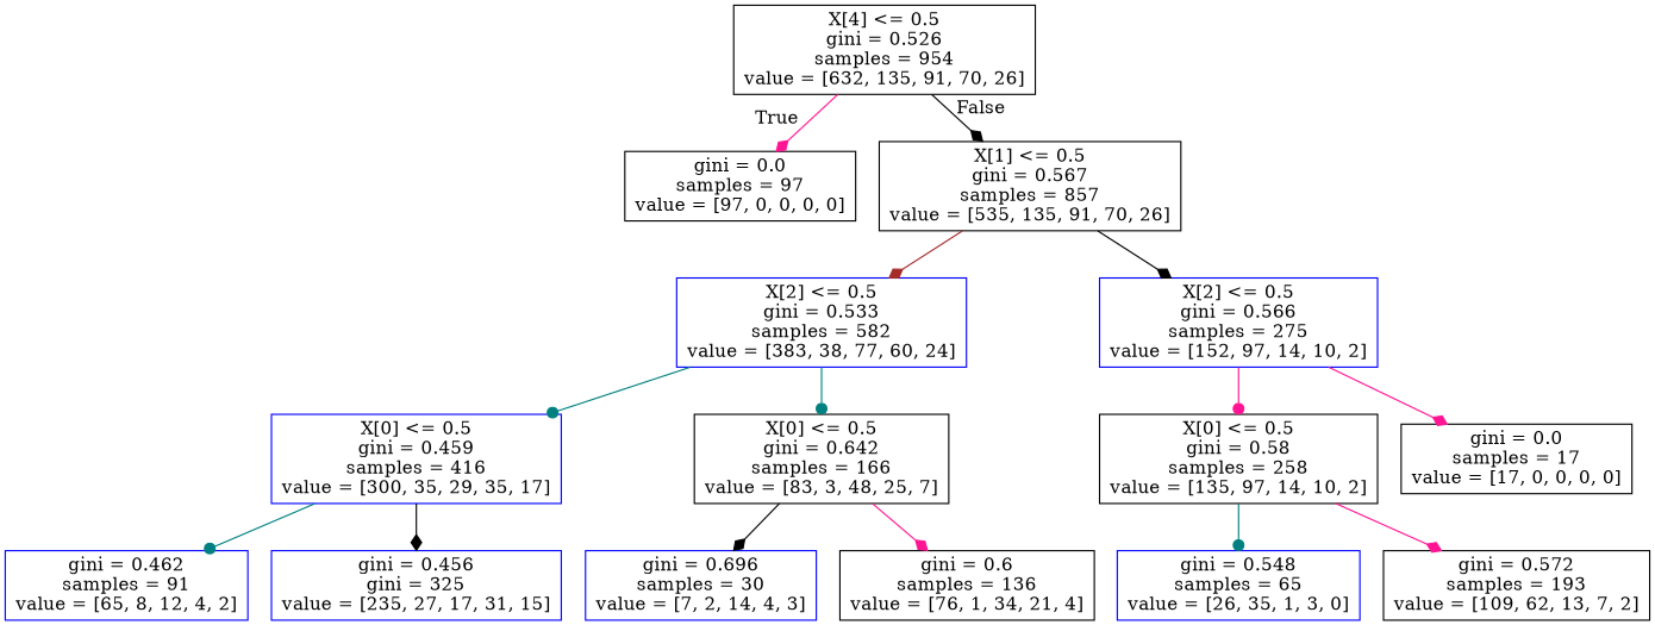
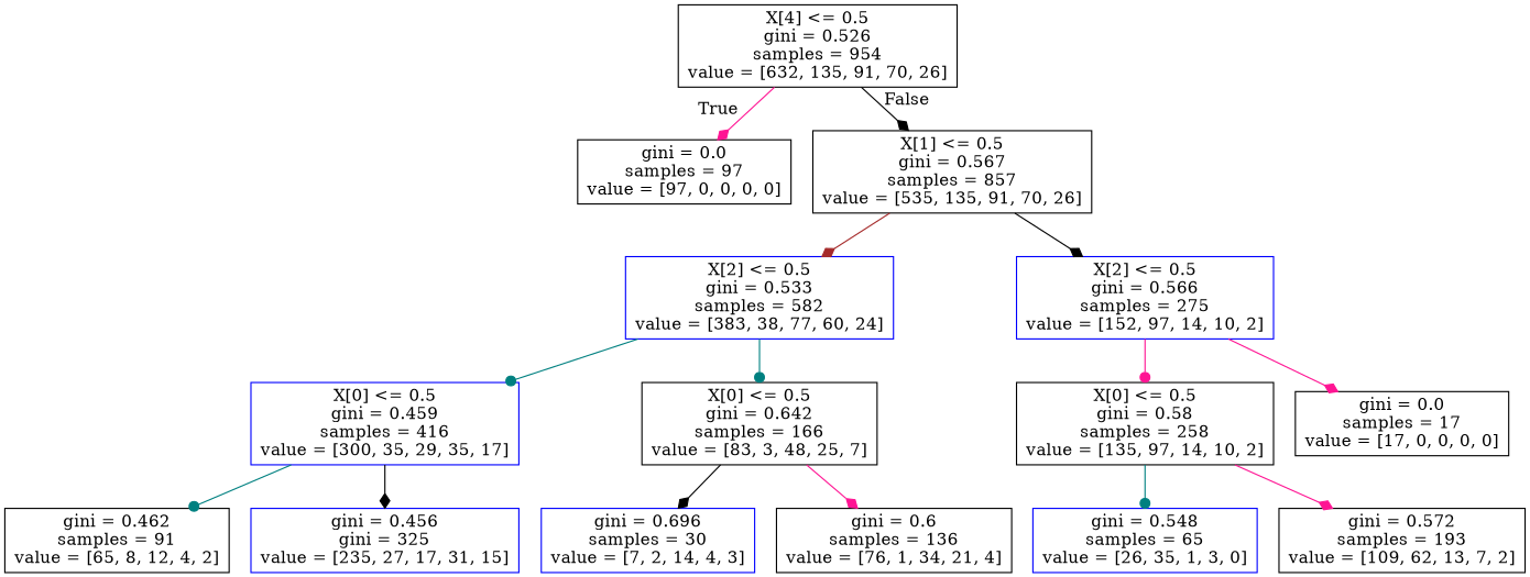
  digraph {
    node [color=black shape=box]
    edge [arrowhead=diamond color=deeppink]
    n1 [label="X[4] <= 0.5\ngini = 0.526\nsamples = 954\nvalue = [632, 135, 91, 70, 26]"]
    n2 [label="gini = 0.0\nsamples = 97\nvalue = [97, 0, 0, 0, 0]"]
    n3 [label="X[1] <= 0.5\ngini = 0.567\nsamples = 857\nvalue = [535, 135, 91, 70, 26]"]
    n4 [color=blue label="X[2] <= 0.5\ngini = 0.533\nsamples = 582\nvalue = [383, 38, 77, 60, 24]"]
    n5 [color=blue label="X[2] <= 0.5\ngini = 0.566\nsamples = 275\nvalue = [152, 97, 14, 10, 2]"]
    n6 [color=blue label="X[0] <= 0.5\ngini = 0.459\nsamples = 416\nvalue = [300, 35, 29, 35, 17]"]
    n7 [label="X[0] <= 0.5\ngini = 0.642\nsamples = 166\nvalue = [83, 3, 48, 25, 7]"]
    n8 [label="X[0] <= 0.5\ngini = 0.58\nsamples = 258\nvalue = [135, 97, 14, 10, 2]"]
    n9 [label="gini = 0.0\nsamples = 17\nvalue = [17, 0, 0, 0, 0]"]
-   n10 [color=blue label="gini = 0.462\nsamples = 91\nvalue = [65, 8, 12, 4, 2]"]
+   n10 [label="gini = 0.462\nsamples = 91\nvalue = [65, 8, 12, 4, 2]"]
    n11 [color=blue label="gini = 0.456\ngini = 325\nvalue = [235, 27, 17, 31, 15]"]
    n12 [color=blue label="gini = 0.696\nsamples = 30\nvalue = [7, 2, 14, 4, 3]"]
    n13 [label="gini = 0.6\nsamples = 136\nvalue = [76, 1, 34, 21, 4]"]
    n14 [color=blue label="gini = 0.548\nsamples = 65\nvalue = [26, 35, 1, 3, 0]"]
    n15 [label="gini = 0.572\nsamples = 193\nvalue = [109, 62, 13, 7, 2]"]
    n1 -> n2 [headlabel=True labelangle=45 labeldistance=2.5]
    n1 -> n3 [color=black headlabel=False labelangle=-45 labeldistance=2.5]
    n3 -> n4 [color=brown]
    n3 -> n5 [color=black]
    n4 -> n6 [arrowhead=dot color=teal]
    n4 -> n7 [arrowhead=dot color=teal]
    n5 -> n8 [arrowhead=dot]
    n5 -> n9
    n6 -> n10 [arrowhead=dot color=teal]
    n6 -> n11 [color=black]
    n7 -> n12 [color=black]
    n7 -> n13
    n8 -> n14 [arrowhead=dot color=teal]
    n8 -> n15
  }
